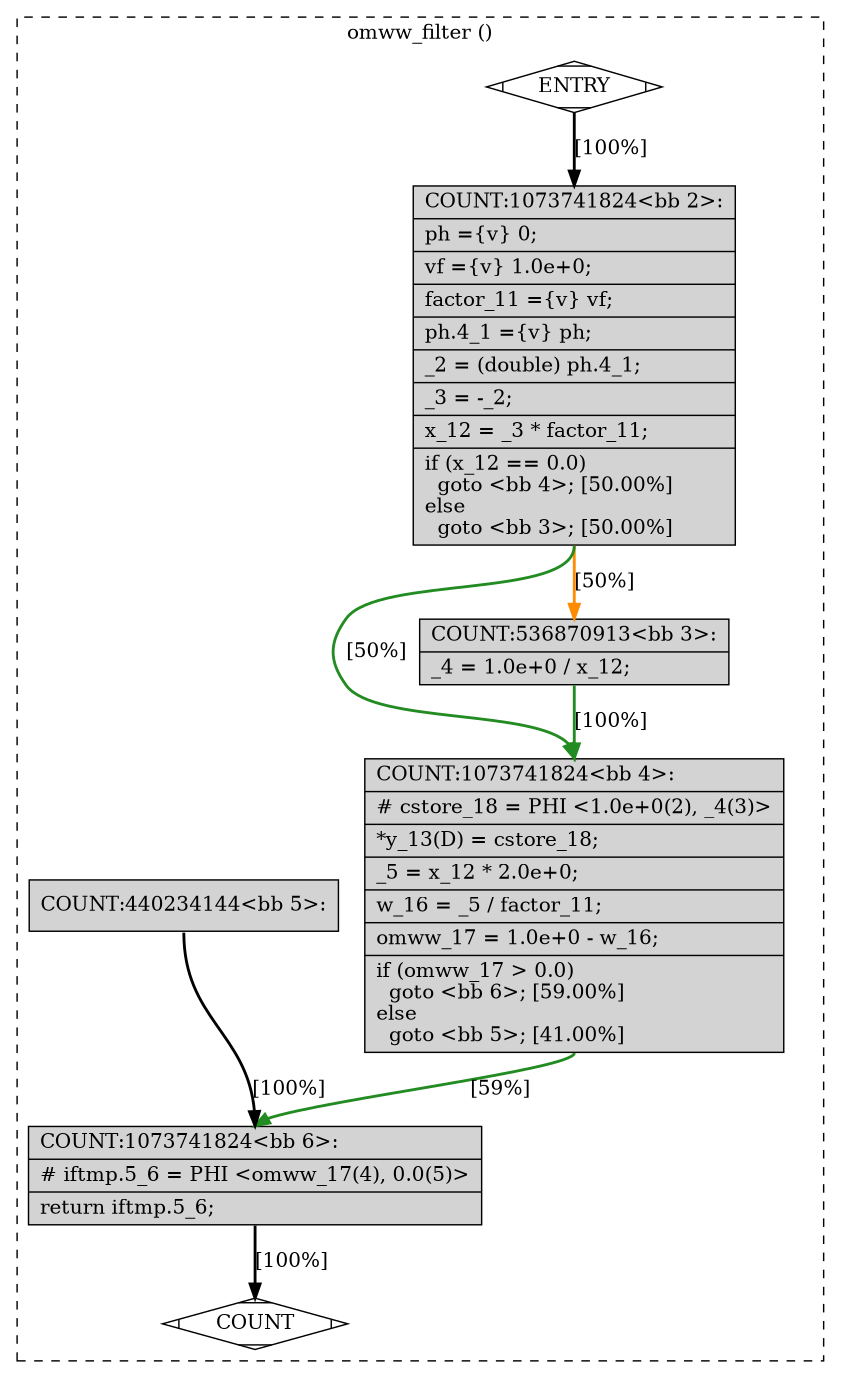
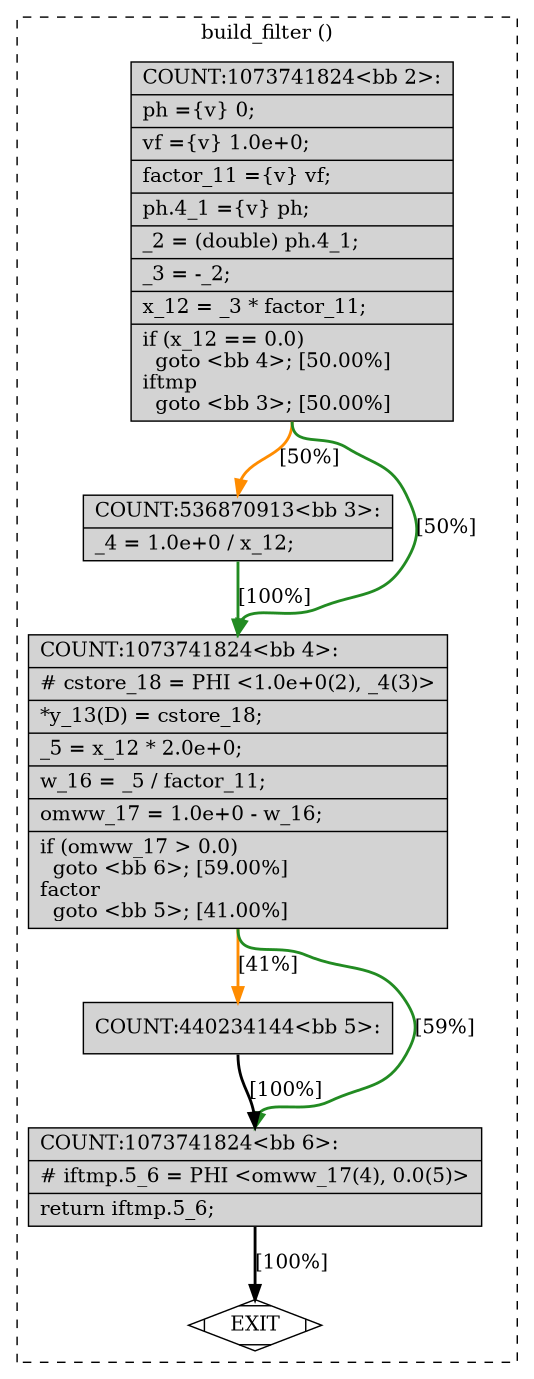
  digraph {
    node [fillcolor=lightgrey shape=record style=filled]
    edge [constraint=true headport=n style="solid,bold" tailport=s color=black weight=10]
-   n1 [fillcolor=white label=ENTRY shape=Mdiamond]
-   n2 [fillcolor=white label=COUNT shape=Mdiamond]
-   n3 [label="{COUNT:1073741824\<bb\ 2\>:\l|ph\ =\{v\}\ 0;\l|vf\ =\{v\}\ 1.0e+0;\l|factor_11\ =\{v\}\ vf;\l|ph.4_1\ =\{v\}\ ph;\l|_2\ =\ (double)\ ph.4_1;\l|_3\ =\ -_2;\l|x_12\ =\ _3\ *\ factor_11;\l|if\ (x_12\ ==\ 0.0)\l\ \ goto\ \<bb\ 4\>;\ [50.00%]\lelse\l\ \ goto\ \<bb\ 3\>;\ [50.00%]\l}"]
+   n2 [fillcolor=white label=EXIT shape=Mdiamond]
+   n3 [label="{COUNT:1073741824\<bb\ 2\>:\l|ph\ =\{v\}\ 0;\l|vf\ =\{v\}\ 1.0e+0;\l|factor_11\ =\{v\}\ vf;\l|ph.4_1\ =\{v\}\ ph;\l|_2\ =\ (double)\ ph.4_1;\l|_3\ =\ -_2;\l|x_12\ =\ _3\ *\ factor_11;\l|if\ (x_12\ ==\ 0.0)\l\ \ goto\ \<bb\ 4\>;\ [50.00%]\liftmp\l\ \ goto\ \<bb\ 3\>;\ [50.00%]\l}"]
    n4 [label="{COUNT:536870913\<bb\ 3\>:\l|_4\ =\ 1.0e+0\ /\ x_12;\l}"]
-   n5 [label="{COUNT:1073741824\<bb\ 4\>:\l|#\ cstore_18\ =\ PHI\ \<1.0e+0(2),\ _4(3)\>\l|*y_13(D)\ =\ cstore_18;\l|_5\ =\ x_12\ *\ 2.0e+0;\l|w_16\ =\ _5\ /\ factor_11;\l|omww_17\ =\ 1.0e+0\ -\ w_16;\l|if\ (omww_17\ \>\ 0.0)\l\ \ goto\ \<bb\ 6\>;\ [59.00%]\lelse\l\ \ goto\ \<bb\ 5\>;\ [41.00%]\l}"]
+   n5 [label="{COUNT:1073741824\<bb\ 4\>:\l|#\ cstore_18\ =\ PHI\ \<1.0e+0(2),\ _4(3)\>\l|*y_13(D)\ =\ cstore_18;\l|_5\ =\ x_12\ *\ 2.0e+0;\l|w_16\ =\ _5\ /\ factor_11;\l|omww_17\ =\ 1.0e+0\ -\ w_16;\l|if\ (omww_17\ \>\ 0.0)\l\ \ goto\ \<bb\ 6\>;\ [59.00%]\lfactor\l\ \ goto\ \<bb\ 5\>;\ [41.00%]\l}"]
    n6 [label="{COUNT:440234144\<bb\ 5\>:\l}"]
    n7 [label="{COUNT:1073741824\<bb\ 6\>:\l|#\ iftmp.5_6\ =\ PHI\ \<omww_17(4),\ 0.0(5)\>\l|return\ iftmp.5_6;\l}"]
    subgraph cluster_1 {
      color=black
-     label="omww_filter ()"
+     label="build_filter ()"
      style=dashed
-     n1
      n2
      n3
      n4
      n5
      n6
      n7
    }
-   n1 -> n2 [style=invis color="" weight=""]
-   n1 -> n3 [label="[100%]" weight=100]
    n3 -> n4 [color=darkorange label="[50%]"]
    n3 -> n5 [color=forestgreen label="[50%]"]
    n4 -> n5 [color=forestgreen label="[100%]" weight=100]
+   n5 -> n6 [color=darkorange label="[41%]"]
    n5 -> n7 [color=forestgreen label="[59%]"]
    n6 -> n7 [label="[100%]" weight=100]
    n7 -> n2 [label="[100%]"]
  }
